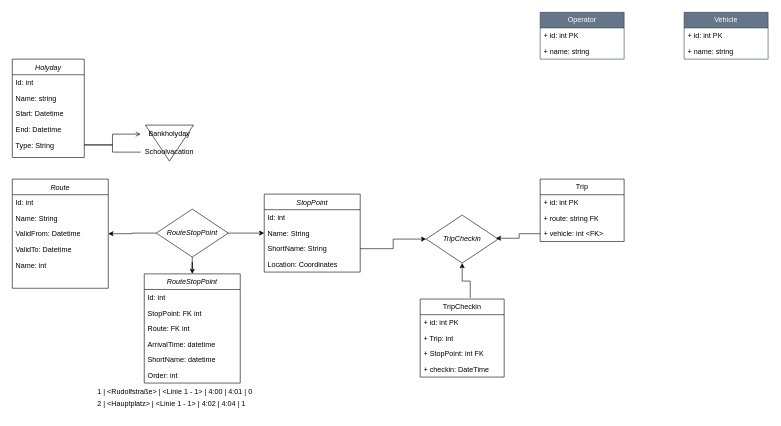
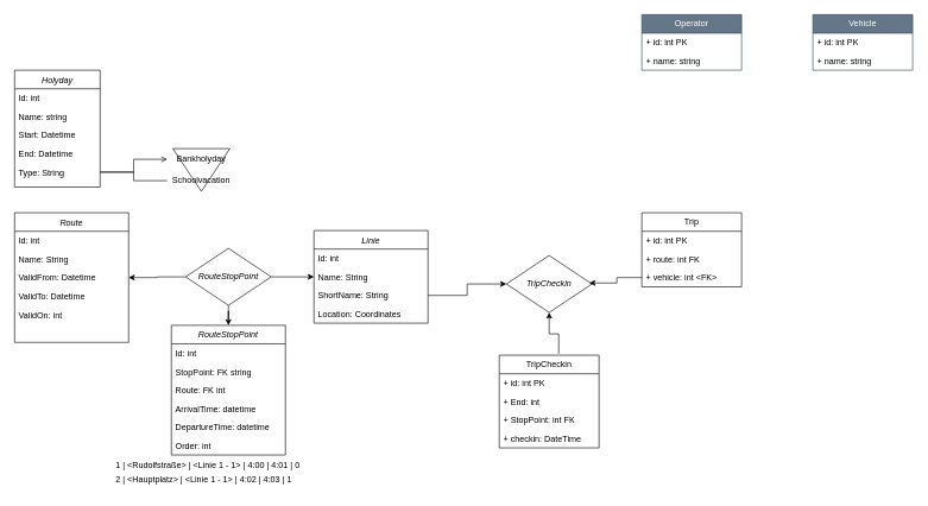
  <mxCell id="0" />
  <mxCell id="1" parent="0" />
  <mxCell id="2" value="Holyday" style="swimlane;fontStyle=2;align=center;verticalAlign=top;childLayout=stackLayout;horizontal=1;startSize=26;horizontalStack=0;resizeParent=1;resizeLast=0;collapsible=1;marginBottom=0;rounded=0;shadow=0;strokeWidth=1;" parent="1" vertex="1"><mxGeometry x="20" y="98" width="120" height="164" as="geometry"><mxRectangle x="230" y="140" width="160" height="26" as="alternateBounds" /></mxGeometry></mxCell>
  <mxCell id="3" value="Id: int" style="text;align=left;verticalAlign=top;spacingLeft=4;spacingRight=4;overflow=hidden;rotatable=0;points=[[0,0.5],[1,0.5]];portConstraint=eastwest;" parent="2" vertex="1"><mxGeometry y="26" width="120" height="26" as="geometry" /></mxCell>
  <mxCell id="4" value="Name: string" style="text;align=left;verticalAlign=top;spacingLeft=4;spacingRight=4;overflow=hidden;rotatable=0;points=[[0,0.5],[1,0.5]];portConstraint=eastwest;rounded=0;shadow=0;html=0;" parent="2" vertex="1"><mxGeometry y="52" width="120" height="26" as="geometry" /></mxCell>
  <mxCell id="5" value="Start: Datetime" style="text;align=left;verticalAlign=top;spacingLeft=4;spacingRight=4;overflow=hidden;rotatable=0;points=[[0,0.5],[1,0.5]];portConstraint=eastwest;rounded=0;shadow=0;html=0;" parent="2" vertex="1"><mxGeometry y="78" width="120" height="26" as="geometry" /></mxCell>
  <mxCell id="6" value="End: Datetime" style="text;align=left;verticalAlign=top;spacingLeft=4;spacingRight=4;overflow=hidden;rotatable=0;points=[[0,0.5],[1,0.5]];portConstraint=eastwest;rounded=0;shadow=0;html=0;" vertex="1" parent="2"><mxGeometry y="104" width="120" height="26" as="geometry" /></mxCell>
  <mxCell id="7" value="Type: String" style="text;align=left;verticalAlign=top;spacingLeft=4;spacingRight=4;overflow=hidden;rotatable=0;points=[[0,0.5],[1,0.5]];portConstraint=eastwest;rounded=0;shadow=0;html=0;" vertex="1" parent="2"><mxGeometry y="130" width="120" height="26" as="geometry" /></mxCell>
  <mxCell id="8" value="" style="triangle;whiteSpace=wrap;html=1;rotation=90;fillColor=none;" vertex="1" parent="1"><mxGeometry x="252" y="198" width="60" height="80" as="geometry" /></mxCell>
  <mxCell id="9" value="Bankholyday" style="text;html=1;align=center;verticalAlign=middle;whiteSpace=wrap;rounded=0;" vertex="1" parent="1"><mxGeometry x="234" y="208" width="96" height="30" as="geometry" /></mxCell>
  <mxCell id="10" value="Schoolvacation" style="text;html=1;align=center;verticalAlign=middle;whiteSpace=wrap;rounded=0;" vertex="1" parent="1"><mxGeometry x="234" y="238" width="96" height="30" as="geometry" /></mxCell>
  <mxCell id="11" style="edgeStyle=orthogonalEdgeStyle;rounded=0;orthogonalLoop=1;jettySize=auto;html=1;entryX=0;entryY=0.5;entryDx=0;entryDy=0;endArrow=open;" edge="1" parent="1" source="7" target="9"><mxGeometry relative="1" as="geometry"><mxPoint x="220" y="241" as="targetPoint" /></mxGeometry></mxCell>
  <mxCell id="12" style="edgeStyle=orthogonalEdgeStyle;rounded=0;orthogonalLoop=1;jettySize=auto;html=1;endArrow=none;" edge="1" parent="1" source="7" target="10"><mxGeometry relative="1" as="geometry" /></mxCell>
- <mxCell id="13" value="StopPoint" style="swimlane;fontStyle=2;align=center;verticalAlign=top;childLayout=stackLayout;horizontal=1;startSize=26;horizontalStack=0;resizeParent=1;resizeLast=0;collapsible=1;marginBottom=0;rounded=0;shadow=0;strokeWidth=1;" vertex="1" parent="1"><mxGeometry x="440" y="323" width="160" height="130" as="geometry"><mxRectangle x="230" y="140" width="160" height="26" as="alternateBounds" /></mxGeometry></mxCell>
+ <mxCell id="13" value="Linie" style="swimlane;fontStyle=2;align=center;verticalAlign=top;childLayout=stackLayout;horizontal=1;startSize=26;horizontalStack=0;resizeParent=1;resizeLast=0;collapsible=1;marginBottom=0;rounded=0;shadow=0;strokeWidth=1;" vertex="1" parent="1"><mxGeometry x="440" y="323" width="160" height="130" as="geometry"><mxRectangle x="230" y="140" width="160" height="26" as="alternateBounds" /></mxGeometry></mxCell>
  <mxCell id="14" value="Id: int" style="text;align=left;verticalAlign=top;spacingLeft=4;spacingRight=4;overflow=hidden;rotatable=0;points=[[0,0.5],[1,0.5]];portConstraint=eastwest;" vertex="1" parent="13"><mxGeometry y="26" width="160" height="26" as="geometry" /></mxCell>
  <mxCell id="15" value="Name: String" style="text;align=left;verticalAlign=top;spacingLeft=4;spacingRight=4;overflow=hidden;rotatable=0;points=[[0,0.5],[1,0.5]];portConstraint=eastwest;rounded=0;shadow=0;html=0;" vertex="1" parent="13"><mxGeometry y="52" width="160" height="26" as="geometry" /></mxCell>
  <mxCell id="16" value="ShortName: String" style="text;align=left;verticalAlign=top;spacingLeft=4;spacingRight=4;overflow=hidden;rotatable=0;points=[[0,0.5],[1,0.5]];portConstraint=eastwest;rounded=0;shadow=0;html=0;" vertex="1" parent="13"><mxGeometry y="78" width="160" height="26" as="geometry" /></mxCell>
  <mxCell id="17" value="Location: Coordinates" style="text;align=left;verticalAlign=top;spacingLeft=4;spacingRight=4;overflow=hidden;rotatable=0;points=[[0,0.5],[1,0.5]];portConstraint=eastwest;rounded=0;shadow=0;html=0;" vertex="1" parent="13"><mxGeometry y="104" width="160" height="26" as="geometry" /></mxCell>
  <mxCell id="18" value="Route" style="swimlane;fontStyle=2;align=center;verticalAlign=top;childLayout=stackLayout;horizontal=1;startSize=26;horizontalStack=0;resizeParent=1;resizeLast=0;collapsible=1;marginBottom=0;rounded=0;shadow=0;strokeWidth=1;" vertex="1" parent="1"><mxGeometry x="20" y="298" width="160" height="182" as="geometry"><mxRectangle x="230" y="140" width="160" height="26" as="alternateBounds" /></mxGeometry></mxCell>
  <mxCell id="19" value="Id: int" style="text;align=left;verticalAlign=top;spacingLeft=4;spacingRight=4;overflow=hidden;rotatable=0;points=[[0,0.5],[1,0.5]];portConstraint=eastwest;" vertex="1" parent="18"><mxGeometry y="26" width="160" height="26" as="geometry" /></mxCell>
  <mxCell id="20" value="Name: String" style="text;align=left;verticalAlign=top;spacingLeft=4;spacingRight=4;overflow=hidden;rotatable=0;points=[[0,0.5],[1,0.5]];portConstraint=eastwest;rounded=0;shadow=0;html=0;" vertex="1" parent="18"><mxGeometry y="52" width="160" height="26" as="geometry" /></mxCell>
  <mxCell id="21" value="ValidFrom: Datetime" style="text;align=left;verticalAlign=top;spacingLeft=4;spacingRight=4;overflow=hidden;rotatable=0;points=[[0,0.5],[1,0.5]];portConstraint=eastwest;rounded=0;shadow=0;html=0;" vertex="1" parent="18"><mxGeometry y="78" width="160" height="26" as="geometry" /></mxCell>
  <mxCell id="22" value="ValidTo: Datetime" style="text;align=left;verticalAlign=top;spacingLeft=4;spacingRight=4;overflow=hidden;rotatable=0;points=[[0,0.5],[1,0.5]];portConstraint=eastwest;rounded=0;shadow=0;html=0;" vertex="1" parent="18"><mxGeometry y="104" width="160" height="26" as="geometry" /></mxCell>
- <mxCell id="23" value="Name: int" style="text;align=left;verticalAlign=top;spacingLeft=4;spacingRight=4;overflow=hidden;rotatable=0;points=[[0,0.5],[1,0.5]];portConstraint=eastwest;" vertex="1" parent="18"><mxGeometry y="130" width="160" height="26" as="geometry" /></mxCell>
+ <mxCell id="23" value="ValidOn: int" style="text;align=left;verticalAlign=top;spacingLeft=4;spacingRight=4;overflow=hidden;rotatable=0;points=[[0,0.5],[1,0.5]];portConstraint=eastwest;" vertex="1" parent="18"><mxGeometry y="130" width="160" height="26" as="geometry" /></mxCell>
  <mxCell id="24" style="edgeStyle=orthogonalEdgeStyle;rounded=0;orthogonalLoop=1;jettySize=auto;html=1;" edge="1" parent="1" source="27" target="13"><mxGeometry relative="1" as="geometry" /></mxCell>
  <mxCell id="25" style="edgeStyle=orthogonalEdgeStyle;rounded=0;orthogonalLoop=1;jettySize=auto;html=1;" edge="1" parent="1" source="27" target="18"><mxGeometry relative="1" as="geometry" /></mxCell>
  <mxCell id="26" style="edgeStyle=orthogonalEdgeStyle;rounded=0;orthogonalLoop=1;jettySize=auto;html=1;" edge="1" parent="1" source="27" target="28"><mxGeometry relative="1" as="geometry" /></mxCell>
  <mxCell id="27" value="&lt;span style=&quot;font-style: italic; text-wrap: nowrap;&quot;&gt;RouteStopPoint&lt;/span&gt;" style="rhombus;whiteSpace=wrap;html=1;" vertex="1" parent="1"><mxGeometry x="260" y="348" width="120" height="80" as="geometry" /></mxCell>
  <mxCell id="28" value="RouteStopPoint" style="swimlane;fontStyle=2;align=center;verticalAlign=top;childLayout=stackLayout;horizontal=1;startSize=26;horizontalStack=0;resizeParent=1;resizeLast=0;collapsible=1;marginBottom=0;rounded=0;shadow=0;strokeWidth=1;" vertex="1" parent="1"><mxGeometry x="240" y="456" width="160" height="182" as="geometry"><mxRectangle x="230" y="140" width="160" height="26" as="alternateBounds" /></mxGeometry></mxCell>
  <mxCell id="29" value="Id: int" style="text;align=left;verticalAlign=top;spacingLeft=4;spacingRight=4;overflow=hidden;rotatable=0;points=[[0,0.5],[1,0.5]];portConstraint=eastwest;" vertex="1" parent="28"><mxGeometry y="26" width="160" height="26" as="geometry" /></mxCell>
- <mxCell id="30" value="StopPoint: FK int" style="text;align=left;verticalAlign=top;spacingLeft=4;spacingRight=4;overflow=hidden;rotatable=0;points=[[0,0.5],[1,0.5]];portConstraint=eastwest;rounded=0;shadow=0;html=0;" vertex="1" parent="28"><mxGeometry y="52" width="160" height="26" as="geometry" /></mxCell>
+ <mxCell id="30" value="StopPoint: FK string" style="text;align=left;verticalAlign=top;spacingLeft=4;spacingRight=4;overflow=hidden;rotatable=0;points=[[0,0.5],[1,0.5]];portConstraint=eastwest;rounded=0;shadow=0;html=0;" vertex="1" parent="28"><mxGeometry y="52" width="160" height="26" as="geometry" /></mxCell>
  <mxCell id="31" value="Route: FK int" style="text;align=left;verticalAlign=top;spacingLeft=4;spacingRight=4;overflow=hidden;rotatable=0;points=[[0,0.5],[1,0.5]];portConstraint=eastwest;rounded=0;shadow=0;html=0;" vertex="1" parent="28"><mxGeometry y="78" width="160" height="26" as="geometry" /></mxCell>
  <mxCell id="32" value="ArrivalTime: datetime" style="text;align=left;verticalAlign=top;spacingLeft=4;spacingRight=4;overflow=hidden;rotatable=0;points=[[0,0.5],[1,0.5]];portConstraint=eastwest;" vertex="1" parent="28"><mxGeometry y="104" width="160" height="26" as="geometry" /></mxCell>
- <mxCell id="33" value="ShortName: datetime " style="text;align=left;verticalAlign=top;spacingLeft=4;spacingRight=4;overflow=hidden;rotatable=0;points=[[0,0.5],[1,0.5]];portConstraint=eastwest;" vertex="1" parent="28"><mxGeometry y="130" width="160" height="26" as="geometry" /></mxCell>
+ <mxCell id="33" value="DepartureTime: datetime " style="text;align=left;verticalAlign=top;spacingLeft=4;spacingRight=4;overflow=hidden;rotatable=0;points=[[0,0.5],[1,0.5]];portConstraint=eastwest;" vertex="1" parent="28"><mxGeometry y="130" width="160" height="26" as="geometry" /></mxCell>
  <mxCell id="34" value="Order: int" style="text;align=left;verticalAlign=top;spacingLeft=4;spacingRight=4;overflow=hidden;rotatable=0;points=[[0,0.5],[1,0.5]];portConstraint=eastwest;" vertex="1" parent="28"><mxGeometry y="156" width="160" height="26" as="geometry" /></mxCell>
  <mxCell id="35" value="1 | &amp;lt;Rudolfstraße&amp;gt; | &amp;lt;Linie 1 - 1&amp;gt; | 4:00 | 4:01 | 0" style="text;html=1;align=left;verticalAlign=middle;whiteSpace=wrap;rounded=0;" vertex="1" parent="1"><mxGeometry x="160" y="638" width="320" height="30" as="geometry" /></mxCell>
- <mxCell id="36" value="2 | &amp;lt;Hauptplatz&amp;gt; | &amp;lt;Linie 1&amp;nbsp;- 1&amp;gt; | 4:02 | 4:04 | 1" style="text;html=1;align=left;verticalAlign=middle;whiteSpace=wrap;rounded=0;" vertex="1" parent="1"><mxGeometry x="160" y="658" width="320" height="30" as="geometry" /></mxCell>
+ <mxCell id="36" value="2 | &amp;lt;Hauptplatz&amp;gt; | &amp;lt;Linie 1&amp;nbsp;- 1&amp;gt; | 4:02 | 4:03 | 1" style="text;html=1;align=left;verticalAlign=middle;whiteSpace=wrap;rounded=0;" vertex="1" parent="1"><mxGeometry x="160" y="658" width="320" height="30" as="geometry" /></mxCell>
  <mxCell id="37" value="Trip" style="swimlane;fontStyle=0;childLayout=stackLayout;horizontal=1;startSize=26;fillColor=none;horizontalStack=0;resizeParent=1;resizeParentMax=0;resizeLast=0;collapsible=1;marginBottom=0;whiteSpace=wrap;html=1;" vertex="1" parent="1"><mxGeometry x="900" y="298" width="140" height="104" as="geometry" /></mxCell>
  <mxCell id="38" value="+ id: int PK" style="text;strokeColor=none;fillColor=none;align=left;verticalAlign=top;spacingLeft=4;spacingRight=4;overflow=hidden;rotatable=0;points=[[0,0.5],[1,0.5]];portConstraint=eastwest;whiteSpace=wrap;html=1;" vertex="1" parent="37"><mxGeometry y="26" width="140" height="26" as="geometry" /></mxCell>
- <mxCell id="39" value="+ route: string FK" style="text;strokeColor=none;fillColor=none;align=left;verticalAlign=top;spacingLeft=4;spacingRight=4;overflow=hidden;rotatable=0;points=[[0,0.5],[1,0.5]];portConstraint=eastwest;whiteSpace=wrap;html=1;" vertex="1" parent="37"><mxGeometry y="52" width="140" height="26" as="geometry" /></mxCell>
+ <mxCell id="39" value="+ route: int FK" style="text;strokeColor=none;fillColor=none;align=left;verticalAlign=top;spacingLeft=4;spacingRight=4;overflow=hidden;rotatable=0;points=[[0,0.5],[1,0.5]];portConstraint=eastwest;whiteSpace=wrap;html=1;" vertex="1" parent="37"><mxGeometry y="52" width="140" height="26" as="geometry" /></mxCell>
  <mxCell id="40" value="+ vehicle: int &amp;lt;FK&amp;gt;" style="text;strokeColor=none;fillColor=none;align=left;verticalAlign=top;spacingLeft=4;spacingRight=4;overflow=hidden;rotatable=0;points=[[0,0.5],[1,0.5]];portConstraint=eastwest;whiteSpace=wrap;html=1;" vertex="1" parent="37"><mxGeometry y="78" width="140" height="26" as="geometry" /></mxCell>
  <mxCell id="41" value="&lt;span style=&quot;text-wrap: nowrap;&quot;&gt;&lt;i&gt;TripCheckin&lt;/i&gt;&lt;/span&gt;" style="rhombus;whiteSpace=wrap;html=1;" vertex="1" parent="1"><mxGeometry x="710" y="358" width="120" height="80" as="geometry" /></mxCell>
  <mxCell id="42" style="edgeStyle=orthogonalEdgeStyle;rounded=0;orthogonalLoop=1;jettySize=auto;html=1;entryX=0;entryY=0.5;entryDx=0;entryDy=0;" edge="1" parent="1" source="16" target="41"><mxGeometry relative="1" as="geometry" /></mxCell>
  <mxCell id="43" style="edgeStyle=orthogonalEdgeStyle;rounded=0;orthogonalLoop=1;jettySize=auto;html=1;entryX=0.969;entryY=0.482;entryDx=0;entryDy=0;entryPerimeter=0;" edge="1" parent="1" source="40" target="41"><mxGeometry relative="1" as="geometry" /></mxCell>
  <mxCell id="44" value="" style="edgeStyle=orthogonalEdgeStyle;rounded=0;orthogonalLoop=1;jettySize=auto;html=1;exitX=0.596;exitY=-0.015;exitDx=0;exitDy=0;exitPerimeter=0;" edge="1" parent="1" source="45" target="41"><mxGeometry relative="1" as="geometry" /></mxCell>
  <mxCell id="45" value="TripCheckin" style="swimlane;fontStyle=0;childLayout=stackLayout;horizontal=1;startSize=26;fillColor=none;horizontalStack=0;resizeParent=1;resizeParentMax=0;resizeLast=0;collapsible=1;marginBottom=0;whiteSpace=wrap;html=1;" vertex="1" parent="1"><mxGeometry x="700" y="498" width="140" height="130" as="geometry" /></mxCell>
  <mxCell id="46" value="+ id: int PK" style="text;strokeColor=none;fillColor=none;align=left;verticalAlign=top;spacingLeft=4;spacingRight=4;overflow=hidden;rotatable=0;points=[[0,0.5],[1,0.5]];portConstraint=eastwest;whiteSpace=wrap;html=1;" vertex="1" parent="45"><mxGeometry y="26" width="140" height="26" as="geometry" /></mxCell>
- <mxCell id="47" value="+ Trip: int" style="text;strokeColor=none;fillColor=none;align=left;verticalAlign=top;spacingLeft=4;spacingRight=4;overflow=hidden;rotatable=0;points=[[0,0.5],[1,0.5]];portConstraint=eastwest;whiteSpace=wrap;html=1;" vertex="1" parent="45"><mxGeometry y="52" width="140" height="26" as="geometry" /></mxCell>
+ <mxCell id="47" value="+ End: int" style="text;strokeColor=none;fillColor=none;align=left;verticalAlign=top;spacingLeft=4;spacingRight=4;overflow=hidden;rotatable=0;points=[[0,0.5],[1,0.5]];portConstraint=eastwest;whiteSpace=wrap;html=1;" vertex="1" parent="45"><mxGeometry y="52" width="140" height="26" as="geometry" /></mxCell>
  <mxCell id="48" value="+ StopPoint: int FK" style="text;strokeColor=none;fillColor=none;align=left;verticalAlign=top;spacingLeft=4;spacingRight=4;overflow=hidden;rotatable=0;points=[[0,0.5],[1,0.5]];portConstraint=eastwest;whiteSpace=wrap;html=1;" vertex="1" parent="45"><mxGeometry y="78" width="140" height="26" as="geometry" /></mxCell>
  <mxCell id="49" value="+ checkin: DateTime" style="text;strokeColor=none;fillColor=none;align=left;verticalAlign=top;spacingLeft=4;spacingRight=4;overflow=hidden;rotatable=0;points=[[0,0.5],[1,0.5]];portConstraint=eastwest;whiteSpace=wrap;html=1;" vertex="1" parent="45"><mxGeometry y="104" width="140" height="26" as="geometry" /></mxCell>
  <mxCell id="50" value="Operator" style="swimlane;fontStyle=0;childLayout=stackLayout;horizontal=1;startSize=26;fillColor=#647687;horizontalStack=0;resizeParent=1;resizeParentMax=0;resizeLast=0;collapsible=1;marginBottom=0;whiteSpace=wrap;html=1;fontColor=#ffffff;strokeColor=#314354;" vertex="1" parent="1"><mxGeometry x="900" y="20" width="140" height="78" as="geometry" /></mxCell>
  <mxCell id="51" value="+ id: int PK" style="text;strokeColor=none;fillColor=none;align=left;verticalAlign=top;spacingLeft=4;spacingRight=4;overflow=hidden;rotatable=0;points=[[0,0.5],[1,0.5]];portConstraint=eastwest;whiteSpace=wrap;html=1;" vertex="1" parent="50"><mxGeometry y="26" width="140" height="26" as="geometry" /></mxCell>
  <mxCell id="52" value="+ name: string" style="text;strokeColor=none;fillColor=none;align=left;verticalAlign=top;spacingLeft=4;spacingRight=4;overflow=hidden;rotatable=0;points=[[0,0.5],[1,0.5]];portConstraint=eastwest;whiteSpace=wrap;html=1;" vertex="1" parent="50"><mxGeometry y="52" width="140" height="26" as="geometry" /></mxCell>
  <mxCell id="53" value="Vehicle" style="swimlane;fontStyle=0;childLayout=stackLayout;horizontal=1;startSize=26;fillColor=#647687;horizontalStack=0;resizeParent=1;resizeParentMax=0;resizeLast=0;collapsible=1;marginBottom=0;whiteSpace=wrap;html=1;fontColor=#ffffff;strokeColor=#314354;" vertex="1" parent="1"><mxGeometry x="1140" y="20" width="140" height="78" as="geometry" /></mxCell>
  <mxCell id="54" value="+ id: int PK" style="text;strokeColor=none;fillColor=none;align=left;verticalAlign=top;spacingLeft=4;spacingRight=4;overflow=hidden;rotatable=0;points=[[0,0.5],[1,0.5]];portConstraint=eastwest;whiteSpace=wrap;html=1;" vertex="1" parent="53"><mxGeometry y="26" width="140" height="26" as="geometry" /></mxCell>
  <mxCell id="55" value="+ name: string" style="text;strokeColor=none;fillColor=none;align=left;verticalAlign=top;spacingLeft=4;spacingRight=4;overflow=hidden;rotatable=0;points=[[0,0.5],[1,0.5]];portConstraint=eastwest;whiteSpace=wrap;html=1;" vertex="1" parent="53"><mxGeometry y="52" width="140" height="26" as="geometry" /></mxCell>
